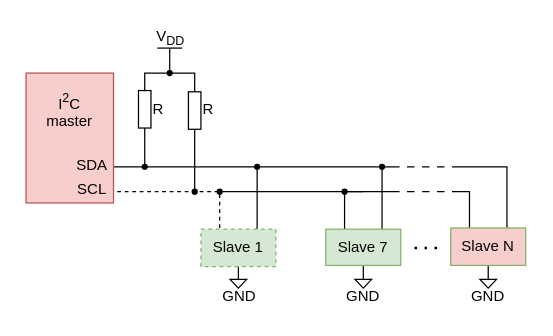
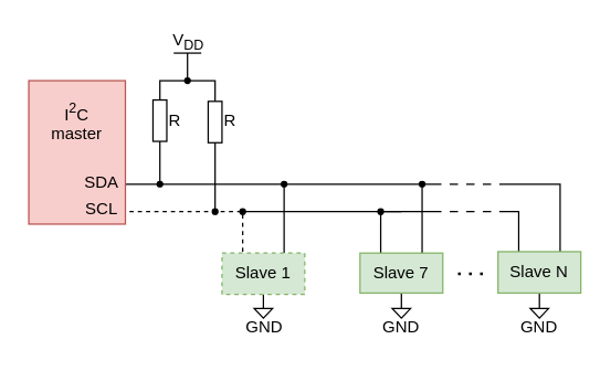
  <mxCell id="0" />
  <mxCell id="1" parent="0" />
  <mxCell id="2" style="edgeStyle=orthogonalEdgeStyle;rounded=0;orthogonalLoop=1;jettySize=auto;html=1;strokeWidth=1;endArrow=none;endFill=0;entryX=0.25;entryY=0;entryDx=0;entryDy=0;dashed=1;" parent="1" source="32" target="6" edge="1"><mxGeometry relative="1" as="geometry"><mxPoint x="180" y="168" as="targetPoint" /><Array as="points"><mxPoint x="90" y="153" /><mxPoint x="175" y="153" /></Array></mxGeometry></mxCell>
  <mxCell id="3" style="edgeStyle=orthogonalEdgeStyle;rounded=0;orthogonalLoop=1;jettySize=auto;html=1;entryX=0.75;entryY=0;entryDx=0;entryDy=0;endArrow=none;endFill=0;strokeWidth=1;" parent="1" target="6" edge="1"><mxGeometry relative="1" as="geometry"><mxPoint x="90" y="133" as="sourcePoint" /><Array as="points"><mxPoint x="90" y="133" /><mxPoint x="205" y="133" /></Array></mxGeometry></mxCell>
  <mxCell id="4" value="" style="whiteSpace=wrap;html=1;fillColor=#f8cecc;strokeColor=#b85450;" parent="1" vertex="1"><mxGeometry x="20" y="58" width="70" height="104" as="geometry" /></mxCell>
  <mxCell id="5" style="edgeStyle=orthogonalEdgeStyle;rounded=0;orthogonalLoop=1;jettySize=auto;html=1;exitX=0.5;exitY=1;exitDx=0;exitDy=0;entryX=0;entryY=0.5;entryDx=0;entryDy=0;startArrow=none;startFill=0;endArrow=none;endFill=0;strokeWidth=1;" parent="1" source="6" target="25" edge="1"><mxGeometry relative="1" as="geometry" /></mxCell>
  <mxCell id="6" value="Slave 1" style="whiteSpace=wrap;html=1;fillColor=#d5e8d4;strokeColor=#82b366;dashed=1;" parent="1" vertex="1"><mxGeometry x="160" y="183" width="60" height="30" as="geometry" /></mxCell>
  <mxCell id="7" style="edgeStyle=orthogonalEdgeStyle;rounded=0;orthogonalLoop=1;jettySize=auto;html=1;exitX=0.25;exitY=0;exitDx=0;exitDy=0;strokeWidth=1;endArrow=oval;endFill=1;startSize=4;endSize=4;" parent="1" source="10" edge="1"><mxGeometry relative="1" as="geometry"><mxPoint x="175" y="153" as="targetPoint" /><Array as="points"><mxPoint x="290" y="153" /><mxPoint x="170" y="153" /></Array></mxGeometry></mxCell>
  <mxCell id="8" style="edgeStyle=orthogonalEdgeStyle;rounded=0;orthogonalLoop=1;jettySize=auto;html=1;exitX=0.75;exitY=0;exitDx=0;exitDy=0;endArrow=oval;endFill=1;strokeWidth=1;endSize=4;" parent="1" edge="1"><mxGeometry relative="1" as="geometry"><mxPoint x="205" y="133" as="targetPoint" /><Array as="points"><mxPoint x="305" y="133" /></Array><mxPoint x="305" y="193" as="sourcePoint" /></mxGeometry></mxCell>
  <mxCell id="9" style="edgeStyle=orthogonalEdgeStyle;rounded=0;orthogonalLoop=1;jettySize=auto;html=1;exitX=0.5;exitY=1;exitDx=0;exitDy=0;entryX=0;entryY=0.5;entryDx=0;entryDy=0;startArrow=none;startFill=0;endArrow=none;endFill=0;strokeWidth=1;" parent="1" source="10" target="26" edge="1"><mxGeometry relative="1" as="geometry"><mxPoint x="270" y="212" as="sourcePoint" /></mxGeometry></mxCell>
  <mxCell id="10" value="Slave 7" style="whiteSpace=wrap;html=1;fillColor=#d5e8d4;strokeColor=#82b366;" parent="1" vertex="1"><mxGeometry x="260" y="183" width="60" height="29" as="geometry" /></mxCell>
  <mxCell id="11" style="edgeStyle=orthogonalEdgeStyle;rounded=0;orthogonalLoop=1;jettySize=auto;html=1;exitX=0.25;exitY=0;exitDx=0;exitDy=0;endArrow=oval;endFill=1;strokeWidth=1;startSize=4;endSize=4;" parent="1" source="14" edge="1"><mxGeometry relative="1" as="geometry"><mxPoint x="275" y="153" as="targetPoint" /><Array as="points"><mxPoint x="375" y="153" /></Array></mxGeometry></mxCell>
  <mxCell id="12" style="edgeStyle=orthogonalEdgeStyle;rounded=0;orthogonalLoop=1;jettySize=auto;html=1;exitX=0.75;exitY=0;exitDx=0;exitDy=0;endArrow=oval;endFill=1;strokeWidth=1;endSize=4;startSize=4;" parent="1" edge="1"><mxGeometry relative="1" as="geometry"><mxPoint x="305" y="133" as="targetPoint" /><Array as="points"><mxPoint x="405" y="133" /></Array><mxPoint x="405" y="192" as="sourcePoint" /></mxGeometry></mxCell>
  <mxCell id="13" style="edgeStyle=orthogonalEdgeStyle;rounded=0;orthogonalLoop=1;jettySize=auto;html=1;exitX=0.5;exitY=1;exitDx=0;exitDy=0;entryX=0;entryY=0.5;entryDx=0;entryDy=0;startArrow=none;startFill=0;endArrow=none;endFill=0;strokeWidth=1;" parent="1" source="14" target="27" edge="1"><mxGeometry relative="1" as="geometry"><Array as="points"><mxPoint x="390" y="223" /><mxPoint x="390" y="223" /></Array></mxGeometry></mxCell>
- <mxCell id="14" value="Slave N" style="whiteSpace=wrap;html=1;fillColor=#f8cecc;strokeColor=#82b366;" parent="1" vertex="1"><mxGeometry x="360" y="182" width="60" height="30" as="geometry" /></mxCell>
+ <mxCell id="14" value="Slave N" style="whiteSpace=wrap;html=1;fillColor=#d5e8d4;strokeColor=#82b366;" parent="1" vertex="1"><mxGeometry x="360" y="182" width="60" height="30" as="geometry" /></mxCell>
  <mxCell id="15" style="edgeStyle=orthogonalEdgeStyle;rounded=0;orthogonalLoop=1;jettySize=auto;html=1;endArrow=oval;endFill=1;strokeWidth=1;endSize=4;startSize=4;" parent="1" source="17" edge="1"><mxGeometry relative="1" as="geometry"><mxPoint x="115" y="133" as="targetPoint" /><Array as="points"><mxPoint x="115" y="108" /><mxPoint x="115" y="108" /></Array></mxGeometry></mxCell>
  <mxCell id="16" style="edgeStyle=orthogonalEdgeStyle;rounded=0;orthogonalLoop=1;jettySize=auto;html=1;entryX=0.5;entryY=0;entryDx=0;entryDy=0;endArrow=none;endFill=0;strokeWidth=1;" parent="1" source="17" target="19" edge="1"><mxGeometry relative="1" as="geometry"><Array as="points"><mxPoint x="115" y="58" /><mxPoint x="155" y="58" /></Array></mxGeometry></mxCell>
  <mxCell id="17" value="" style="rounded=0;whiteSpace=wrap;html=1;fillColor=none;" parent="1" vertex="1"><mxGeometry x="110" y="72" width="10" height="30" as="geometry" /></mxCell>
  <mxCell id="18" style="edgeStyle=orthogonalEdgeStyle;rounded=0;orthogonalLoop=1;jettySize=auto;html=1;endArrow=oval;endFill=1;strokeWidth=1;endSize=4;startSize=4;" parent="1" source="19" edge="1"><mxGeometry relative="1" as="geometry"><mxPoint x="155" y="153" as="targetPoint" /></mxGeometry></mxCell>
  <mxCell id="19" value="" style="rounded=0;whiteSpace=wrap;html=1;fillColor=none;" parent="1" vertex="1"><mxGeometry x="150" y="73" width="10" height="30" as="geometry" /></mxCell>
  <mxCell id="20" value="R" style="text;html=1;strokeColor=none;fillColor=none;align=center;verticalAlign=middle;whiteSpace=wrap;rounded=0;" parent="1" vertex="1"><mxGeometry x="121" y="77" width="10" height="20" as="geometry" /></mxCell>
  <mxCell id="21" value="R" style="text;html=1;strokeColor=none;fillColor=none;align=center;verticalAlign=middle;whiteSpace=wrap;rounded=0;" parent="1" vertex="1"><mxGeometry x="161" y="77" width="10" height="20" as="geometry" /></mxCell>
  <mxCell id="22" value="" style="endArrow=none;html=1;strokeWidth=1;endFill=0;startArrow=oval;startFill=1;endSize=4;startSize=4;" parent="1" edge="1"><mxGeometry width="50" height="50" relative="1" as="geometry"><mxPoint x="135" y="58" as="sourcePoint" /><mxPoint x="135" y="38" as="targetPoint" /></mxGeometry></mxCell>
  <mxCell id="23" value="" style="endArrow=none;html=1;strokeWidth=1;" parent="1" edge="1"><mxGeometry width="50" height="50" relative="1" as="geometry"><mxPoint x="125" y="38" as="sourcePoint" /><mxPoint x="145" y="38" as="targetPoint" /></mxGeometry></mxCell>
  <mxCell id="24" value="V&lt;sub&gt;DD&lt;/sub&gt;" style="text;html=1;strokeColor=none;fillColor=none;align=center;verticalAlign=middle;whiteSpace=wrap;rounded=0;" parent="1" vertex="1"><mxGeometry x="116" y="20" width="40" height="20" as="geometry" /></mxCell>
  <mxCell id="25" value="" style="triangle;whiteSpace=wrap;html=1;fillColor=none;rotation=90;" parent="1" vertex="1"><mxGeometry x="186.5" y="220" width="7" height="13.33" as="geometry" /></mxCell>
  <mxCell id="26" value="" style="triangle;whiteSpace=wrap;html=1;fillColor=none;rotation=90;" parent="1" vertex="1"><mxGeometry x="286.5" y="220" width="7" height="13.33" as="geometry" /></mxCell>
  <mxCell id="27" value="" style="triangle;whiteSpace=wrap;html=1;fillColor=none;rotation=90;" parent="1" vertex="1"><mxGeometry x="386.5" y="220" width="7" height="13.33" as="geometry" /></mxCell>
  <mxCell id="28" value="GND" style="text;html=1;strokeColor=none;fillColor=none;align=center;verticalAlign=middle;whiteSpace=wrap;rounded=0;" parent="1" vertex="1"><mxGeometry x="171" y="226.5" width="40" height="20" as="geometry" /></mxCell>
  <mxCell id="29" value="GND" style="text;html=1;strokeColor=none;fillColor=none;align=center;verticalAlign=middle;whiteSpace=wrap;rounded=0;" parent="1" vertex="1"><mxGeometry x="270" y="226.5" width="40" height="20" as="geometry" /></mxCell>
  <mxCell id="30" value="GND" style="text;html=1;strokeColor=none;fillColor=none;align=center;verticalAlign=middle;whiteSpace=wrap;rounded=0;" parent="1" vertex="1"><mxGeometry x="369.5" y="226.5" width="40" height="20" as="geometry" /></mxCell>
  <mxCell id="31" value="SDA" style="text;html=1;strokeColor=none;fillColor=none;align=center;verticalAlign=middle;whiteSpace=wrap;rounded=0;" parent="1" vertex="1"><mxGeometry x="53" y="122" width="40" height="20" as="geometry" /></mxCell>
  <mxCell id="32" value="SCL" style="text;html=1;strokeColor=none;fillColor=none;align=center;verticalAlign=middle;whiteSpace=wrap;rounded=0;" parent="1" vertex="1"><mxGeometry x="53" y="141" width="40" height="20" as="geometry" /></mxCell>
  <mxCell id="33" value="I&lt;sup&gt;2&lt;/sup&gt;C master" style="text;html=1;strokeColor=none;fillColor=none;align=center;verticalAlign=middle;whiteSpace=wrap;rounded=0;" vertex="1" parent="1"><mxGeometry x="35" y="78" width="40" height="20" as="geometry" /></mxCell>
  <mxCell id="34" value="" style="endArrow=none;dashed=1;html=1;strokeColor=#FFFFFF;strokeWidth=2;" edge="1" parent="1"><mxGeometry width="50" height="50" relative="1" as="geometry"><mxPoint x="319" y="133" as="sourcePoint" /><mxPoint x="362" y="133" as="targetPoint" /></mxGeometry></mxCell>
  <mxCell id="35" value="" style="endArrow=none;dashed=1;html=1;strokeColor=#FFFFFF;strokeWidth=2;" edge="1" parent="1"><mxGeometry width="50" height="50" relative="1" as="geometry"><mxPoint x="319" y="153" as="sourcePoint" /><mxPoint x="362" y="153" as="targetPoint" /></mxGeometry></mxCell>
  <mxCell id="36" value="" style="endArrow=none;dashed=1;html=1;dashPattern=1 3;strokeWidth=2;" edge="1" parent="1"><mxGeometry width="50" height="50" relative="1" as="geometry"><mxPoint x="331" y="198" as="sourcePoint" /><mxPoint x="351" y="198" as="targetPoint" /></mxGeometry></mxCell>
